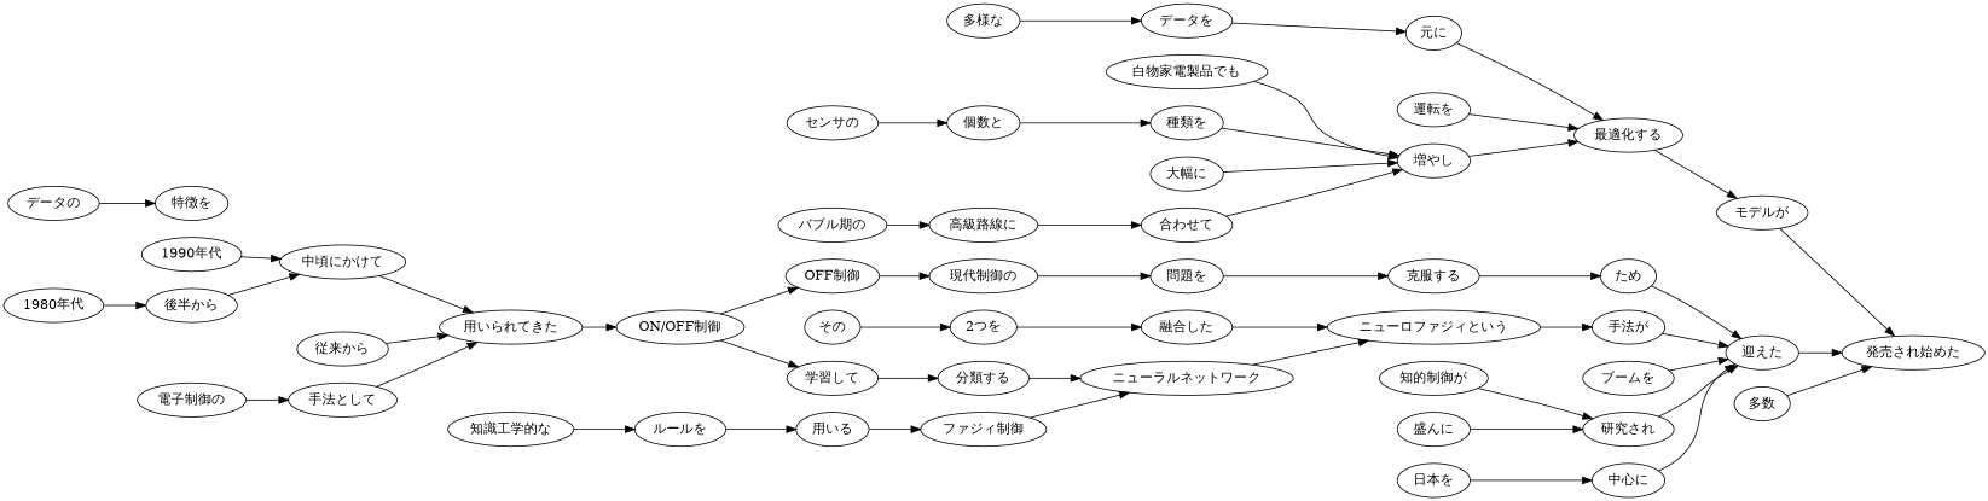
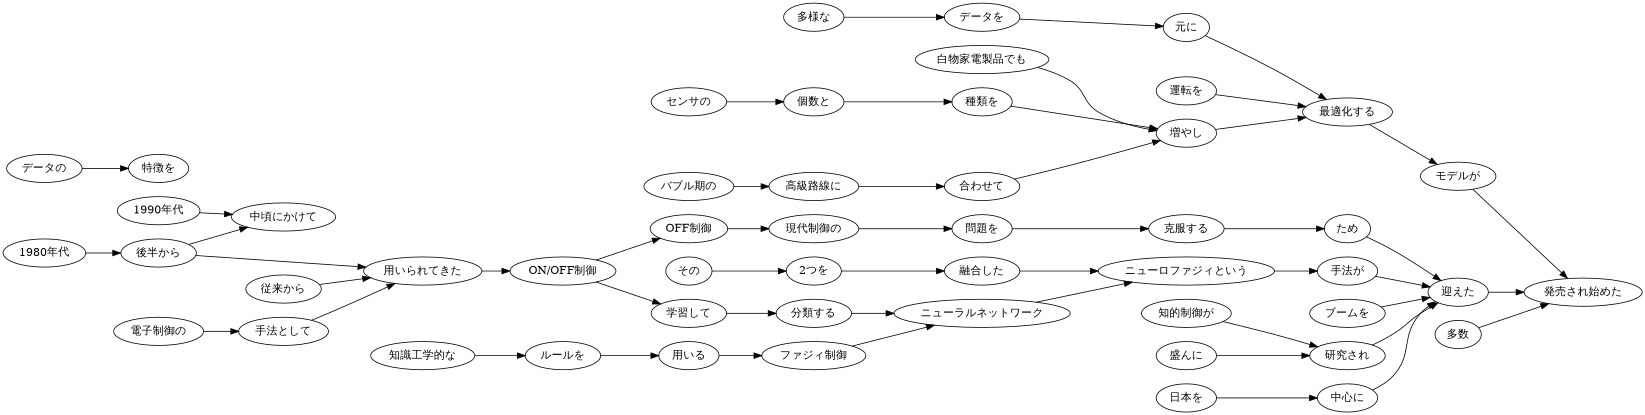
  digraph {
    rankdir=LR
    n1 [label="1980年代"]
    n2 [label="後半から"]
    n3 [label="中頃にかけて"]
    n4 [label="用いられてきた"]
    n5 [label="ON/OFF制御"]
    n6 [label="1990年代"]
    n7 [label="OFF制御"]
    n8 [label="学習して"]
    n9 [label="従来から"]
    n10 [label="電子制御の"]
    n11 [label="手法として"]
    n12 [label="現代制御の"]
    n13 [label="問題を"]
    n14 [label="克服する"]
    n15 [label="ため"]
    n16 [label="迎えた"]
    n17 [label="発売され始めた"]
    n18 [label="知的制御が"]
    n19 [label="研究され"]
    n20 [label="盛んに"]
    n21 [label="知識工学的な"]
    n22 [label="ルールを"]
    n23 [label="用いる"]
    n24 [label="ファジィ制御"]
    n25 [label="ニューラルネットワーク"]
    n26 [label="ニューロファジィという"]
    n27 [label="手法が"]
    n28 [label="データの"]
    n29 [label="特徴を"]
    n30 [label="分類する"]
    n31 [label="その"]
    n32 [label="2つを"]
    n33 [label="融合した"]
    n34 [label="日本を"]
    n35 [label="中心に"]
    n36 [label="ブームを"]
    n37 [label="バブル期の"]
    n38 [label="高級路線に"]
    n39 [label="合わせて"]
    n40 [label="増やし"]
    n41 [label="最適化する"]
    n42 [label="モデルが"]
    n43 [label="白物家電製品でも"]
    n44 [label="センサの"]
    n45 [label="個数と"]
    n46 [label="種類を"]
-   n47 [label="大幅に"]
    n48 [label="多様な"]
    n49 [label="データを"]
    n50 [label="元に"]
    n51 [label="運転を"]
    n52 [label="多数"]
    n1 -> n2
    n2 -> n3
-   n3 -> n4
+   n2 -> n4
    n4 -> n5
    n5 -> n7
    n5 -> n8
    n6 -> n3
    n7 -> n12
    n8 -> n30
    n9 -> n4
    n10 -> n11
    n11 -> n4
    n12 -> n13
    n13 -> n14
    n14 -> n15
    n15 -> n16
    n16 -> n17
    n18 -> n19
    n19 -> n16
    n20 -> n19
    n21 -> n22
    n22 -> n23
    n23 -> n24
    n24 -> n25
    n25 -> n26
    n26 -> n27
    n27 -> n16
    n28 -> n29
    n30 -> n25
    n31 -> n32
    n32 -> n33
    n33 -> n26
    n34 -> n35
    n35 -> n16
    n36 -> n16
    n37 -> n38
    n38 -> n39
    n39 -> n40
    n40 -> n41
    n41 -> n42
    n42 -> n17
    n43 -> n40
    n44 -> n45
    n45 -> n46
    n46 -> n40
-   n47 -> n40
    n48 -> n49
    n49 -> n50
    n50 -> n41
    n51 -> n41
    n52 -> n17
  }
